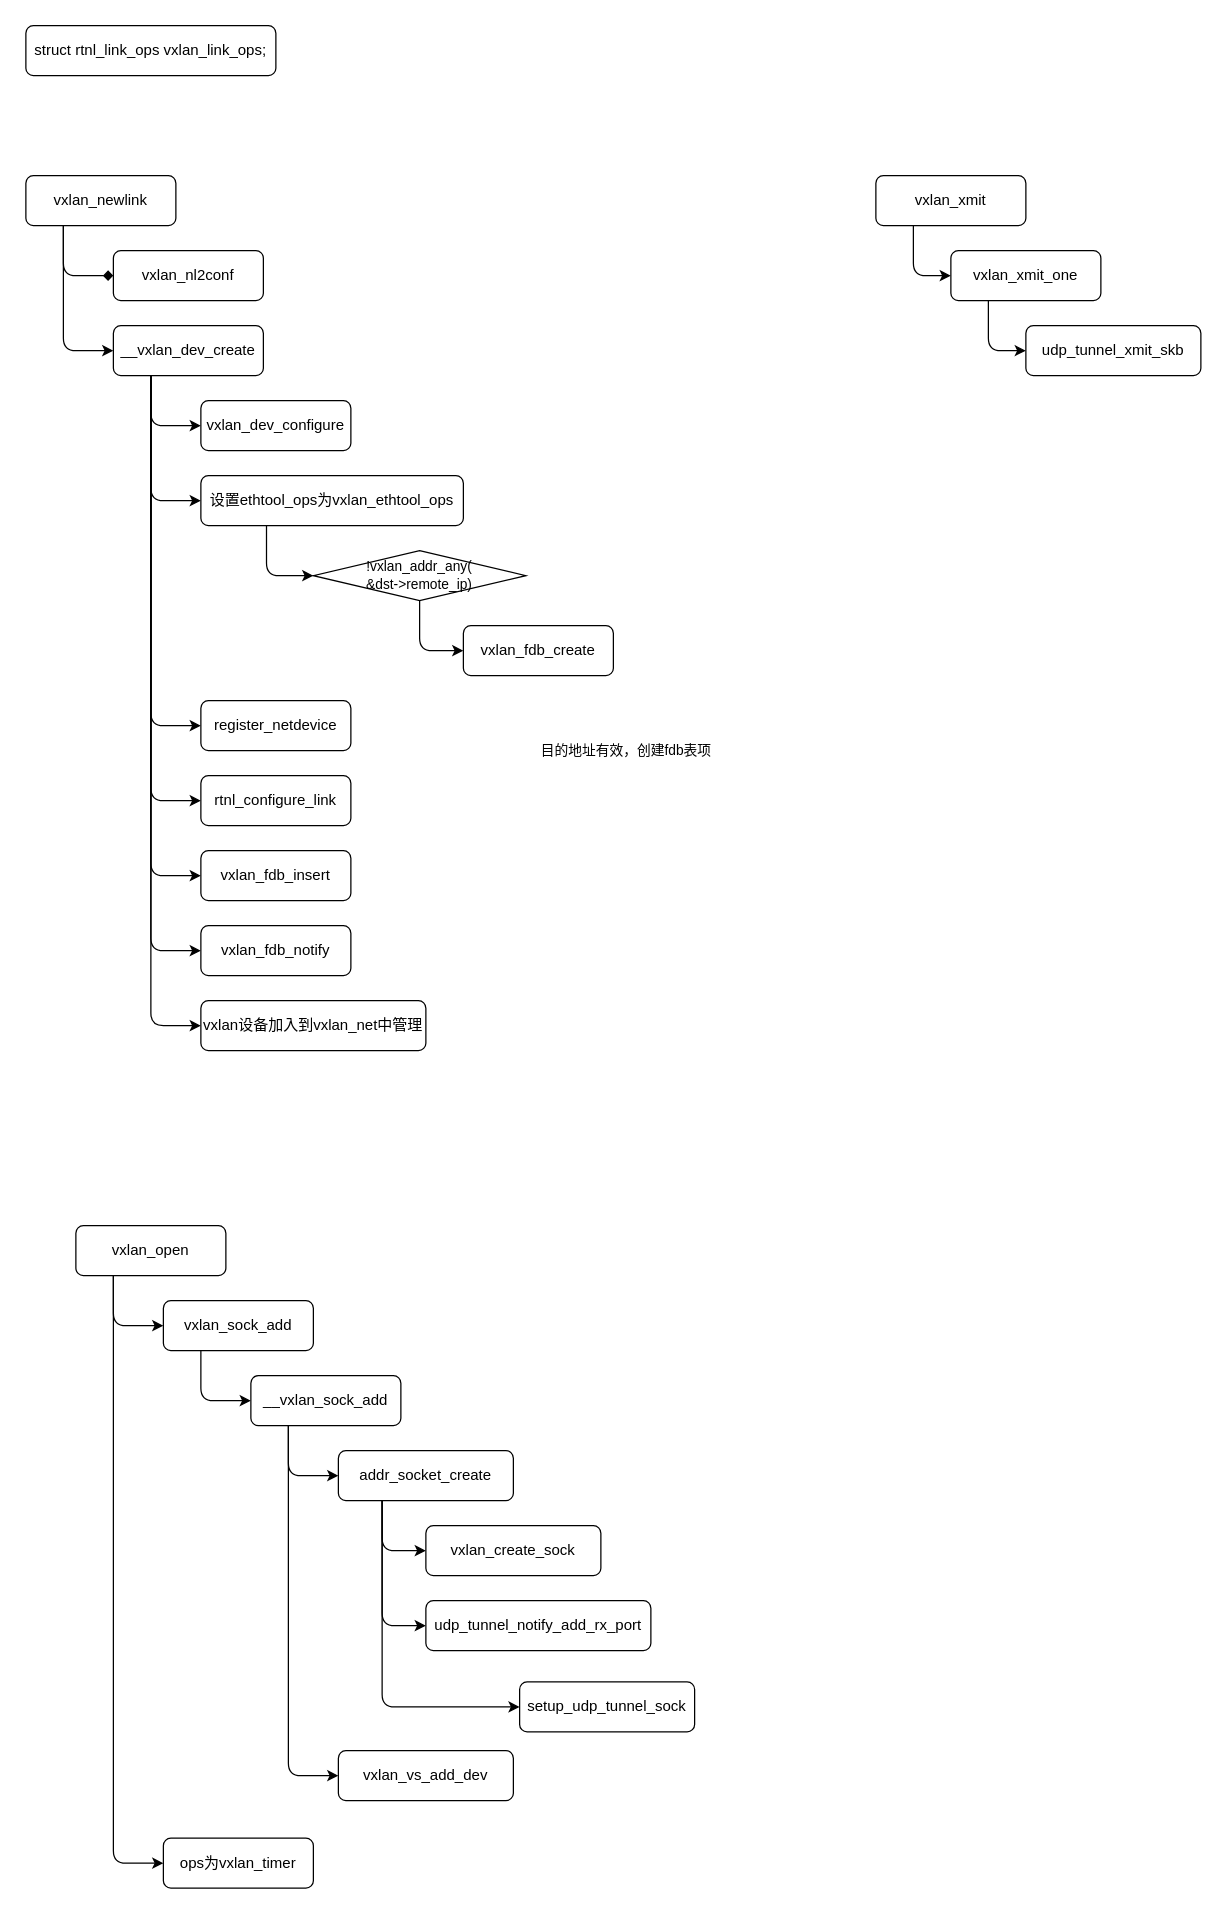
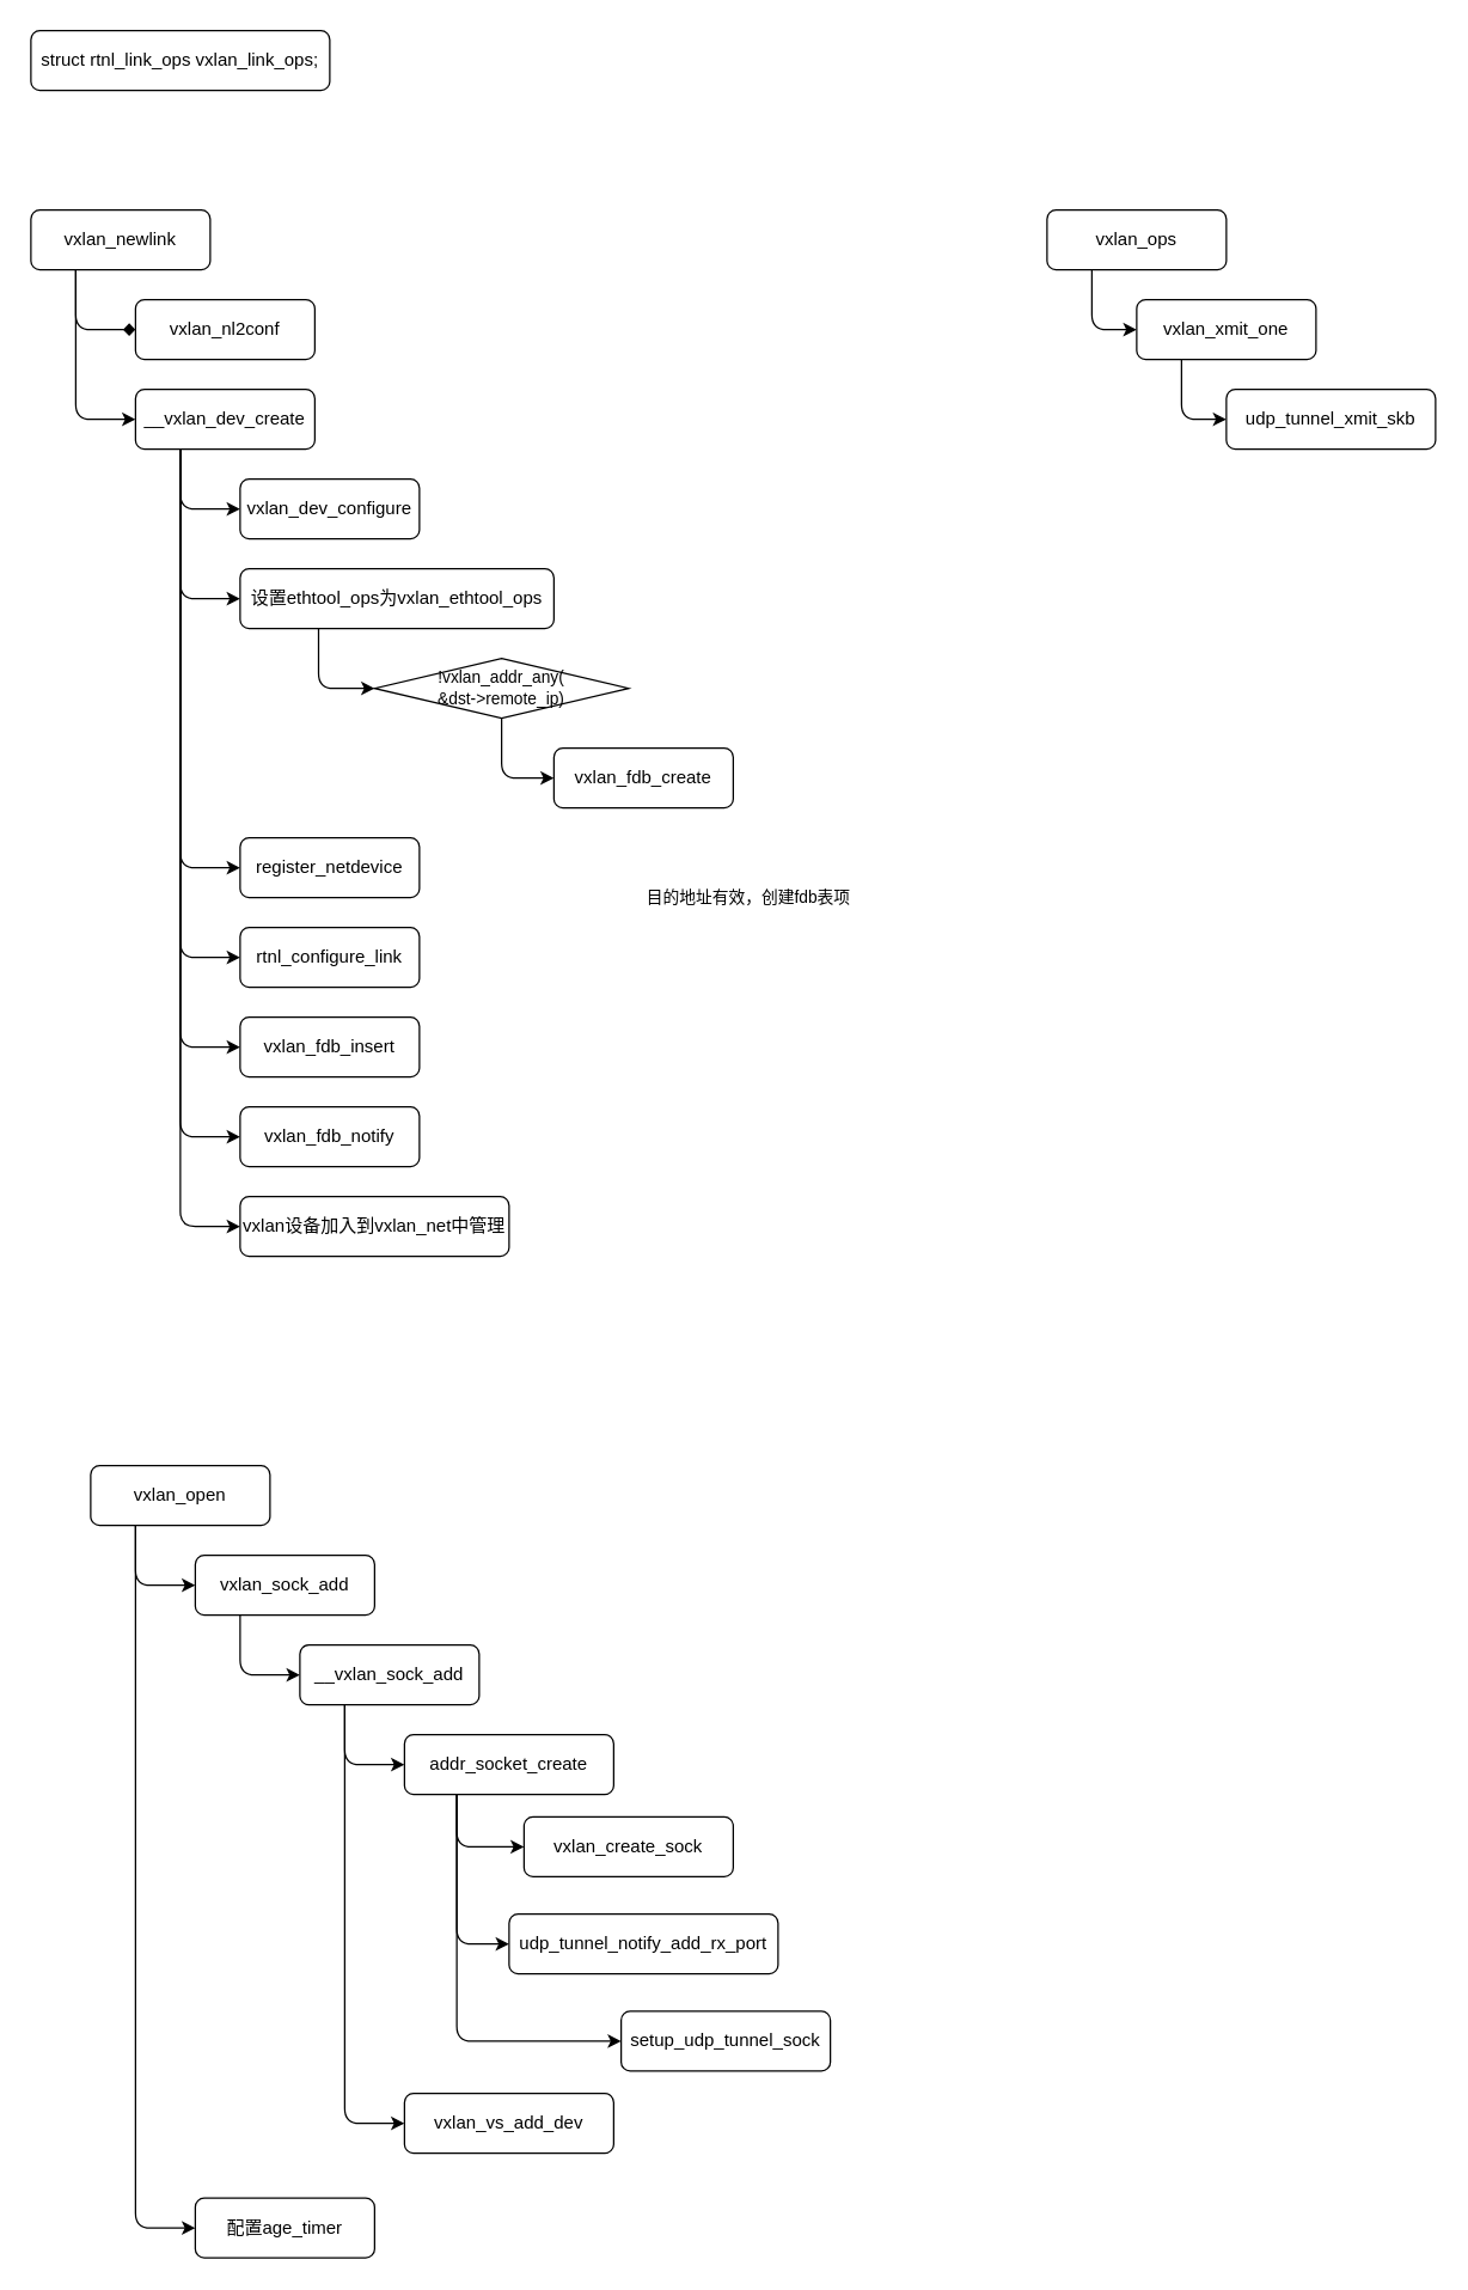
  <mxCell id="0" />
  <mxCell id="1" parent="0" />
  <mxCell id="2" value="struct rtnl_link_ops vxlan_link_ops;" style="rounded=1;whiteSpace=wrap;html=1;" vertex="1" parent="1"><mxGeometry y="20" width="200" height="40" as="geometry" x="20" /></mxCell>
  <mxCell id="3" style="edgeStyle=orthogonalEdgeStyle;rounded=1;orthogonalLoop=1;jettySize=auto;html=1;exitX=0.25;exitY=1;exitDx=0;exitDy=0;entryX=0;entryY=0.5;entryDx=0;entryDy=0;curved=0;endArrow=diamond;" edge="1" parent="1" source="5" target="6"><mxGeometry relative="1" as="geometry" /></mxCell>
  <mxCell id="4" style="edgeStyle=orthogonalEdgeStyle;shape=connector;curved=0;rounded=1;orthogonalLoop=1;jettySize=auto;html=1;exitX=0.25;exitY=1;exitDx=0;exitDy=0;entryX=0;entryY=0.5;entryDx=0;entryDy=0;labelBackgroundColor=default;strokeColor=default;align=center;verticalAlign=middle;fontFamily=Helvetica;fontSize=11;fontColor=default;endArrow=classic;" edge="1" parent="1" source="5" target="14"><mxGeometry relative="1" as="geometry" /></mxCell>
  <mxCell id="5" value="vxlan_newlink" style="rounded=1;whiteSpace=wrap;html=1;" vertex="1" parent="1"><mxGeometry y="140" width="120" height="40" as="geometry" x="20" /></mxCell>
  <mxCell id="6" value="vxlan_nl2conf" style="rounded=1;whiteSpace=wrap;html=1;" vertex="1" parent="1"><mxGeometry x="90" y="200" width="120" height="40" as="geometry" /></mxCell>
  <mxCell id="7" style="edgeStyle=orthogonalEdgeStyle;shape=connector;curved=0;rounded=1;orthogonalLoop=1;jettySize=auto;html=1;exitX=0.25;exitY=1;exitDx=0;exitDy=0;entryX=0;entryY=0.5;entryDx=0;entryDy=0;labelBackgroundColor=default;strokeColor=default;align=center;verticalAlign=middle;fontFamily=Helvetica;fontSize=11;fontColor=default;endArrow=classic;" edge="1" parent="1" source="14" target="15"><mxGeometry relative="1" as="geometry" /></mxCell>
  <mxCell id="8" style="edgeStyle=orthogonalEdgeStyle;shape=connector;curved=0;rounded=1;orthogonalLoop=1;jettySize=auto;html=1;exitX=0.25;exitY=1;exitDx=0;exitDy=0;entryX=0;entryY=0.5;entryDx=0;entryDy=0;labelBackgroundColor=default;strokeColor=default;align=center;verticalAlign=middle;fontFamily=Helvetica;fontSize=11;fontColor=default;endArrow=classic;" edge="1" parent="1" source="14" target="17"><mxGeometry relative="1" as="geometry" /></mxCell>
  <mxCell id="9" style="edgeStyle=orthogonalEdgeStyle;shape=connector;curved=0;rounded=1;orthogonalLoop=1;jettySize=auto;html=1;exitX=0.25;exitY=1;exitDx=0;exitDy=0;entryX=0;entryY=0.5;entryDx=0;entryDy=0;labelBackgroundColor=default;strokeColor=default;align=center;verticalAlign=middle;fontFamily=Helvetica;fontSize=11;fontColor=default;endArrow=classic;" edge="1" parent="1" source="14" target="19"><mxGeometry relative="1" as="geometry" /></mxCell>
  <mxCell id="10" style="edgeStyle=orthogonalEdgeStyle;shape=connector;curved=0;rounded=1;orthogonalLoop=1;jettySize=auto;html=1;exitX=0.25;exitY=1;exitDx=0;exitDy=0;entryX=0;entryY=0.5;entryDx=0;entryDy=0;labelBackgroundColor=default;strokeColor=default;align=center;verticalAlign=middle;fontFamily=Helvetica;fontSize=11;fontColor=default;endArrow=classic;" edge="1" parent="1" source="14" target="23"><mxGeometry relative="1" as="geometry" /></mxCell>
  <mxCell id="11" style="edgeStyle=orthogonalEdgeStyle;shape=connector;curved=0;rounded=1;orthogonalLoop=1;jettySize=auto;html=1;exitX=0.25;exitY=1;exitDx=0;exitDy=0;entryX=0;entryY=0.5;entryDx=0;entryDy=0;labelBackgroundColor=default;strokeColor=default;align=center;verticalAlign=middle;fontFamily=Helvetica;fontSize=11;fontColor=default;endArrow=classic;" edge="1" parent="1" source="14" target="24"><mxGeometry relative="1" as="geometry" /></mxCell>
  <mxCell id="12" style="edgeStyle=orthogonalEdgeStyle;shape=connector;curved=0;rounded=1;orthogonalLoop=1;jettySize=auto;html=1;exitX=0.25;exitY=1;exitDx=0;exitDy=0;entryX=0;entryY=0.5;entryDx=0;entryDy=0;labelBackgroundColor=default;strokeColor=default;align=center;verticalAlign=middle;fontFamily=Helvetica;fontSize=11;fontColor=default;endArrow=classic;" edge="1" parent="1" source="14" target="25"><mxGeometry relative="1" as="geometry" /></mxCell>
  <mxCell id="13" style="edgeStyle=orthogonalEdgeStyle;shape=connector;curved=0;rounded=1;orthogonalLoop=1;jettySize=auto;html=1;exitX=0.25;exitY=1;exitDx=0;exitDy=0;entryX=0;entryY=0.5;entryDx=0;entryDy=0;labelBackgroundColor=default;strokeColor=default;align=center;verticalAlign=middle;fontFamily=Helvetica;fontSize=11;fontColor=default;endArrow=classic;" edge="1" parent="1" source="14" target="26"><mxGeometry relative="1" as="geometry" /></mxCell>
  <mxCell id="14" value="__vxlan_dev_create" style="rounded=1;whiteSpace=wrap;html=1;" vertex="1" parent="1"><mxGeometry x="90" y="260" width="120" height="40" as="geometry" /></mxCell>
  <mxCell id="15" value="vxlan_dev_configure" style="rounded=1;whiteSpace=wrap;html=1;" vertex="1" parent="1"><mxGeometry x="160" y="320" width="120" height="40" as="geometry" /></mxCell>
  <mxCell id="16" style="edgeStyle=orthogonalEdgeStyle;shape=connector;curved=0;rounded=1;orthogonalLoop=1;jettySize=auto;html=1;exitX=0.25;exitY=1;exitDx=0;exitDy=0;entryX=0;entryY=0.5;entryDx=0;entryDy=0;labelBackgroundColor=default;strokeColor=default;align=center;verticalAlign=middle;fontFamily=Helvetica;fontSize=11;fontColor=default;endArrow=classic;" edge="1" parent="1" source="17" target="21"><mxGeometry relative="1" as="geometry" /></mxCell>
  <mxCell id="17" value="设置ethtool_ops为vxlan_ethtool_ops" style="rounded=1;whiteSpace=wrap;html=1;" vertex="1" parent="1"><mxGeometry x="160" y="380" width="210" height="40" as="geometry" /></mxCell>
  <mxCell id="18" value="vxlan_fdb_create" style="rounded=1;whiteSpace=wrap;html=1;" vertex="1" parent="1"><mxGeometry x="370" y="500" width="120" height="40" as="geometry" /></mxCell>
  <mxCell id="19" value="register_netdevice" style="rounded=1;whiteSpace=wrap;html=1;" vertex="1" parent="1"><mxGeometry x="160" y="560" width="120" height="40" as="geometry" /></mxCell>
  <mxCell id="20" style="edgeStyle=orthogonalEdgeStyle;shape=connector;curved=0;rounded=1;orthogonalLoop=1;jettySize=auto;html=1;exitX=0.5;exitY=1;exitDx=0;exitDy=0;entryX=0;entryY=0.5;entryDx=0;entryDy=0;labelBackgroundColor=default;strokeColor=default;align=center;verticalAlign=middle;fontFamily=Helvetica;fontSize=11;fontColor=default;endArrow=classic;" edge="1" parent="1" source="21" target="18"><mxGeometry relative="1" as="geometry" /></mxCell>
  <mxCell id="21" value="!vxlan_addr_any(&lt;br&gt;&amp;amp;dst-&amp;gt;remote_ip)" style="rhombus;whiteSpace=wrap;html=1;fontFamily=Helvetica;fontSize=11;fontColor=default;" vertex="1" parent="1"><mxGeometry x="250" y="440" width="170" height="40" as="geometry" /></mxCell>
  <mxCell id="22" value="目的地址有效，创建fdb表项" style="text;html=1;align=center;verticalAlign=middle;resizable=0;points=[];autosize=1;strokeColor=none;fillColor=none;fontSize=11;fontFamily=Helvetica;fontColor=default;" vertex="1" parent="1"><mxGeometry x="420" y="585" width="160" height="30" as="geometry" /></mxCell>
  <mxCell id="23" value="rtnl_configure_link" style="rounded=1;whiteSpace=wrap;html=1;" vertex="1" parent="1"><mxGeometry x="160" y="620" width="120" height="40" as="geometry" /></mxCell>
  <mxCell id="24" value="vxlan_fdb_insert" style="rounded=1;whiteSpace=wrap;html=1;" vertex="1" parent="1"><mxGeometry x="160" y="680" width="120" height="40" as="geometry" /></mxCell>
  <mxCell id="25" value="vxlan设备加入到vxlan_net中管理" style="rounded=1;whiteSpace=wrap;html=1;" vertex="1" parent="1"><mxGeometry x="160" y="800" width="180" height="40" as="geometry" /></mxCell>
  <mxCell id="26" value="vxlan_fdb_notify" style="rounded=1;whiteSpace=wrap;html=1;" vertex="1" parent="1"><mxGeometry x="160" y="740" width="120" height="40" as="geometry" /></mxCell>
  <mxCell id="27" style="edgeStyle=orthogonalEdgeStyle;shape=connector;curved=0;rounded=1;orthogonalLoop=1;jettySize=auto;html=1;exitX=0.25;exitY=1;exitDx=0;exitDy=0;entryX=0;entryY=0.5;entryDx=0;entryDy=0;labelBackgroundColor=default;strokeColor=default;align=center;verticalAlign=middle;fontFamily=Helvetica;fontSize=11;fontColor=default;endArrow=classic;" edge="1" parent="1" source="28" target="30"><mxGeometry relative="1" as="geometry" /></mxCell>
- <mxCell id="28" value="vxlan_xmit" style="rounded=1;whiteSpace=wrap;html=1;" vertex="1" parent="1"><mxGeometry x="700" y="140" width="120" height="40" as="geometry" /></mxCell>
+ <mxCell id="28" value="vxlan_ops" style="rounded=1;whiteSpace=wrap;html=1;" vertex="1" parent="1"><mxGeometry x="700" y="140" width="120" height="40" as="geometry" /></mxCell>
  <mxCell id="29" style="edgeStyle=orthogonalEdgeStyle;shape=connector;curved=0;rounded=1;orthogonalLoop=1;jettySize=auto;html=1;exitX=0.25;exitY=1;exitDx=0;exitDy=0;entryX=0;entryY=0.5;entryDx=0;entryDy=0;labelBackgroundColor=default;strokeColor=default;align=center;verticalAlign=middle;fontFamily=Helvetica;fontSize=11;fontColor=default;endArrow=classic;" edge="1" parent="1" source="30" target="31"><mxGeometry relative="1" as="geometry" /></mxCell>
  <mxCell id="30" value="vxlan_xmit_one" style="rounded=1;whiteSpace=wrap;html=1;" vertex="1" parent="1"><mxGeometry x="760" y="200" width="120" height="40" as="geometry" /></mxCell>
  <mxCell id="31" value="udp_tunnel_xmit_skb" style="rounded=1;whiteSpace=wrap;html=1;" vertex="1" parent="1"><mxGeometry x="820" y="260" width="140" height="40" as="geometry" /></mxCell>
  <mxCell id="32" style="edgeStyle=orthogonalEdgeStyle;shape=connector;curved=0;rounded=1;orthogonalLoop=1;jettySize=auto;html=1;exitX=0.25;exitY=1;exitDx=0;exitDy=0;entryX=0;entryY=0.5;entryDx=0;entryDy=0;labelBackgroundColor=default;strokeColor=default;align=center;verticalAlign=middle;fontFamily=Helvetica;fontSize=11;fontColor=default;endArrow=classic;" edge="1" parent="1" source="34" target="36"><mxGeometry relative="1" as="geometry" /></mxCell>
  <mxCell id="33" style="edgeStyle=orthogonalEdgeStyle;shape=connector;curved=0;rounded=1;orthogonalLoop=1;jettySize=auto;html=1;exitX=0.25;exitY=1;exitDx=0;exitDy=0;entryX=0;entryY=0.5;entryDx=0;entryDy=0;labelBackgroundColor=default;strokeColor=default;align=center;verticalAlign=middle;fontFamily=Helvetica;fontSize=11;fontColor=default;endArrow=classic;" edge="1" parent="1" source="34" target="37"><mxGeometry relative="1" as="geometry" /></mxCell>
  <mxCell id="34" value="vxlan_open" style="rounded=1;whiteSpace=wrap;html=1;" vertex="1" parent="1"><mxGeometry x="60" y="980" width="120" height="40" as="geometry" /></mxCell>
  <mxCell id="35" style="edgeStyle=orthogonalEdgeStyle;shape=connector;curved=0;rounded=1;orthogonalLoop=1;jettySize=auto;html=1;exitX=0.25;exitY=1;exitDx=0;exitDy=0;entryX=0;entryY=0.5;entryDx=0;entryDy=0;labelBackgroundColor=default;strokeColor=default;align=center;verticalAlign=middle;fontFamily=Helvetica;fontSize=11;fontColor=default;endArrow=classic;" edge="1" parent="1" source="36" target="40"><mxGeometry relative="1" as="geometry" /></mxCell>
  <mxCell id="36" value="vxlan_sock_add" style="rounded=1;whiteSpace=wrap;html=1;" vertex="1" parent="1"><mxGeometry x="130" y="1040" width="120" height="40" as="geometry" /></mxCell>
- <mxCell id="37" value="ops为vxlan_timer" style="rounded=1;whiteSpace=wrap;html=1;" vertex="1" parent="1"><mxGeometry x="130" y="1470" width="120" height="40" as="geometry" /></mxCell>
+ <mxCell id="37" value="配置age_timer" style="rounded=1;whiteSpace=wrap;html=1;" vertex="1" parent="1"><mxGeometry x="130" y="1470" width="120" height="40" as="geometry" /></mxCell>
  <mxCell id="38" style="edgeStyle=orthogonalEdgeStyle;shape=connector;curved=0;rounded=1;orthogonalLoop=1;jettySize=auto;html=1;exitX=0.25;exitY=1;exitDx=0;exitDy=0;entryX=0;entryY=0.5;entryDx=0;entryDy=0;labelBackgroundColor=default;strokeColor=default;align=center;verticalAlign=middle;fontFamily=Helvetica;fontSize=11;fontColor=default;endArrow=classic;" edge="1" parent="1" source="40" target="44"><mxGeometry relative="1" as="geometry" /></mxCell>
  <mxCell id="39" style="edgeStyle=orthogonalEdgeStyle;shape=connector;curved=0;rounded=1;orthogonalLoop=1;jettySize=auto;html=1;exitX=0.25;exitY=1;exitDx=0;exitDy=0;entryX=0;entryY=0.5;entryDx=0;entryDy=0;labelBackgroundColor=default;strokeColor=default;align=center;verticalAlign=middle;fontFamily=Helvetica;fontSize=11;fontColor=default;endArrow=classic;" edge="1" parent="1" source="40" target="45"><mxGeometry relative="1" as="geometry" /></mxCell>
  <mxCell id="40" value="__vxlan_sock_add" style="rounded=1;whiteSpace=wrap;html=1;" vertex="1" parent="1"><mxGeometry x="200" y="1100" width="120" height="40" as="geometry" /></mxCell>
  <mxCell id="41" style="edgeStyle=orthogonalEdgeStyle;shape=connector;curved=0;rounded=1;orthogonalLoop=1;jettySize=auto;html=1;exitX=0.25;exitY=1;exitDx=0;exitDy=0;entryX=0;entryY=0.5;entryDx=0;entryDy=0;labelBackgroundColor=default;strokeColor=default;align=center;verticalAlign=middle;fontFamily=Helvetica;fontSize=11;fontColor=default;endArrow=classic;" edge="1" parent="1" source="44" target="46"><mxGeometry relative="1" as="geometry" /></mxCell>
  <mxCell id="42" style="edgeStyle=orthogonalEdgeStyle;shape=connector;curved=0;rounded=1;orthogonalLoop=1;jettySize=auto;html=1;exitX=0.25;exitY=1;exitDx=0;exitDy=0;entryX=0;entryY=0.5;entryDx=0;entryDy=0;labelBackgroundColor=default;strokeColor=default;align=center;verticalAlign=middle;fontFamily=Helvetica;fontSize=11;fontColor=default;endArrow=classic;" edge="1" parent="1" source="44" target="48"><mxGeometry relative="1" as="geometry" /></mxCell>
  <mxCell id="43" style="edgeStyle=orthogonalEdgeStyle;shape=connector;curved=0;rounded=1;orthogonalLoop=1;jettySize=auto;html=1;exitX=0.25;exitY=1;exitDx=0;exitDy=0;entryX=0;entryY=0.5;entryDx=0;entryDy=0;labelBackgroundColor=default;strokeColor=default;align=center;verticalAlign=middle;fontFamily=Helvetica;fontSize=11;fontColor=default;endArrow=classic;" edge="1" parent="1" source="44" target="47"><mxGeometry relative="1" as="geometry" /></mxCell>
  <mxCell id="44" value="addr_socket_create" style="rounded=1;whiteSpace=wrap;html=1;" vertex="1" parent="1"><mxGeometry x="270" y="1160" width="140" height="40" as="geometry" /></mxCell>
  <mxCell id="45" value="vxlan_vs_add_dev" style="rounded=1;whiteSpace=wrap;html=1;" vertex="1" parent="1"><mxGeometry x="270" y="1400" width="140" height="40" as="geometry" /></mxCell>
- <mxCell id="46" value="vxlan_create_sock" style="rounded=1;whiteSpace=wrap;html=1;" vertex="1" parent="1"><mxGeometry x="340" y="1220" width="140" height="40" as="geometry" /></mxCell>
+ <mxCell id="46" value="vxlan_create_sock" style="rounded=1;whiteSpace=wrap;html=1;" vertex="1" parent="1"><mxGeometry x="350" y="1215" width="140" height="40" as="geometry" /></mxCell>
  <mxCell id="47" value="setup_udp_tunnel_sock" style="rounded=1;whiteSpace=wrap;html=1;" vertex="1" parent="1"><mxGeometry x="415" y="1345" width="140" height="40" as="geometry" /></mxCell>
  <mxCell id="48" value="udp_tunnel_notify_add_rx_port" style="rounded=1;whiteSpace=wrap;html=1;" vertex="1" parent="1"><mxGeometry x="340" y="1280" width="180" height="40" as="geometry" /></mxCell>
